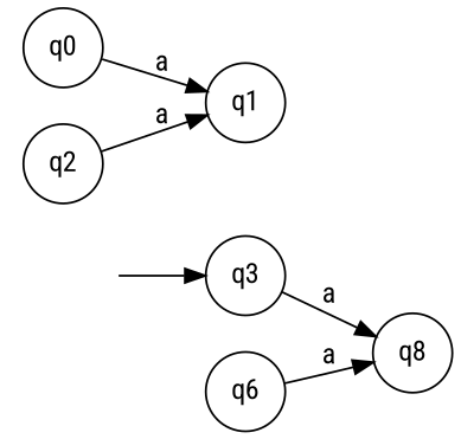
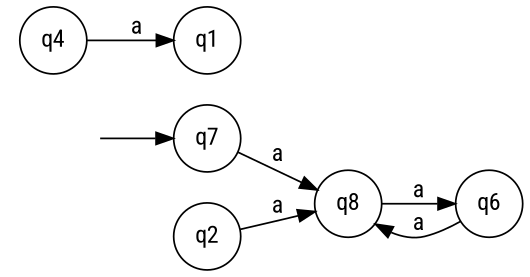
  digraph {
    fontname="Roboto Condensed"
    rankdir=LR
    node [fontname="Roboto Condensed" shape=circle]
    edge [fontname="Roboto Condensed"]
    "" [shape=none]
-   q3
+   q3 [label=q7]
    n3 [label=q8]
    n4 [label=q6]
-   q0
+   q0 [label=q4]
    q1
    q2
    "" -> q3
    q3 -> n3 [label=a]
+   n3 -> n4 [label=a]
    n4 -> n3 [label=a]
    q0 -> q1 [label=a]
-   q2 -> q1 [label=a]
+   q2 -> n3 [label=a]
  }
